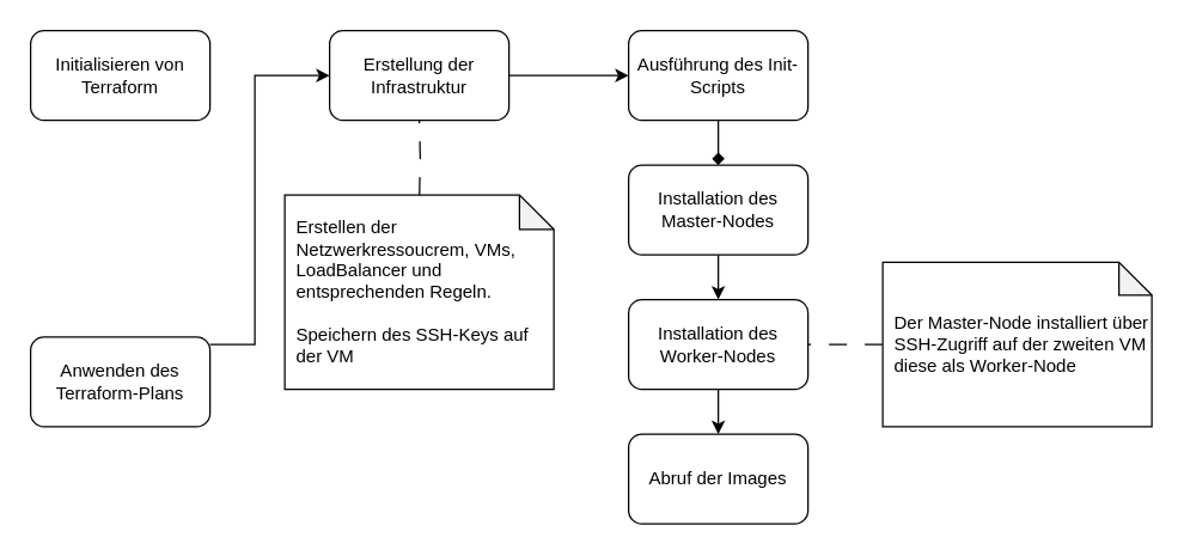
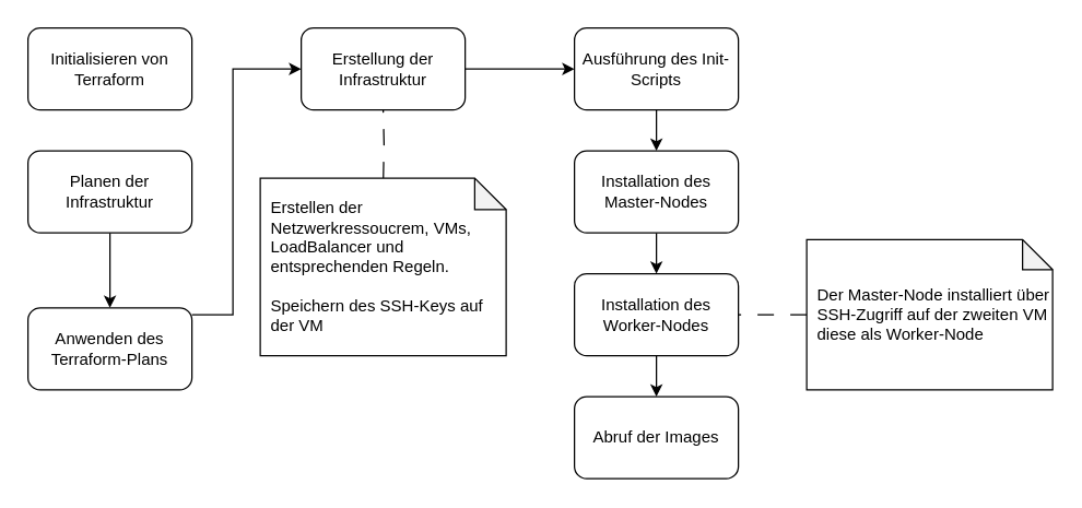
  <mxCell id="0" />
  <mxCell id="1" parent="0" />
  <mxCell id="2" value="Initialisieren von Terraform" style="rounded=1;whiteSpace=wrap;html=1;" parent="1" vertex="1"><mxGeometry x="20" y="20" width="120" height="60" as="geometry" /></mxCell>
  <mxCell id="3" value="Abruf der Images" style="rounded=1;whiteSpace=wrap;html=1;" parent="1" vertex="1"><mxGeometry x="420" y="290" width="120" height="60" as="geometry" /></mxCell>
- <mxCell id="4" style="edgeStyle=orthogonalEdgeStyle;rounded=0;orthogonalLoop=1;jettySize=auto;html=1;endArrow=diamond;" parent="1" source="5" target="7" edge="1"><mxGeometry relative="1" as="geometry"><mxPoint x="630" y="50" as="targetPoint" /></mxGeometry></mxCell>
+ <mxCell id="4" style="edgeStyle=orthogonalEdgeStyle;rounded=0;orthogonalLoop=1;jettySize=auto;html=1;" parent="1" source="5" target="7" edge="1"><mxGeometry relative="1" as="geometry"><mxPoint x="630" y="50" as="targetPoint" /></mxGeometry></mxCell>
  <mxCell id="5" value="Ausführung des Init-Scripts" style="rounded=1;whiteSpace=wrap;html=1;" parent="1" vertex="1"><mxGeometry x="420" y="20" width="120" height="60" as="geometry" /></mxCell>
  <mxCell id="6" style="edgeStyle=orthogonalEdgeStyle;rounded=0;orthogonalLoop=1;jettySize=auto;html=1;" parent="1" source="7" target="9" edge="1"><mxGeometry relative="1" as="geometry"><mxPoint x="740" y="215" as="targetPoint" /></mxGeometry></mxCell>
  <mxCell id="7" value="Installation des Master-Nodes" style="rounded=1;whiteSpace=wrap;html=1;" parent="1" vertex="1"><mxGeometry x="420" y="110" width="120" height="60" as="geometry" /></mxCell>
  <mxCell id="8" style="edgeStyle=orthogonalEdgeStyle;rounded=0;orthogonalLoop=1;jettySize=auto;html=1;" parent="1" source="9" target="3" edge="1"><mxGeometry relative="1" as="geometry" /></mxCell>
  <mxCell id="9" value="Installation des Worker-Nodes" style="rounded=1;whiteSpace=wrap;html=1;" parent="1" vertex="1"><mxGeometry x="420" y="200" width="120" height="60" as="geometry" /></mxCell>
+ <mxCell id="10" style="edgeStyle=orthogonalEdgeStyle;rounded=0;orthogonalLoop=1;jettySize=auto;html=1;" parent="1" source="11" target="13" edge="1"><mxGeometry relative="1" as="geometry" /></mxCell>
+ <mxCell id="11" value="Planen der Infrastruktur" style="rounded=1;whiteSpace=wrap;html=1;" parent="1" vertex="1"><mxGeometry x="20" y="110" width="120" height="60" as="geometry" /></mxCell>
  <mxCell id="12" style="edgeStyle=orthogonalEdgeStyle;rounded=0;orthogonalLoop=1;jettySize=auto;html=1;" parent="1" source="13" target="15" edge="1"><mxGeometry relative="1" as="geometry"><Array as="points"><mxPoint x="170" y="230" /><mxPoint x="170" y="50" /></Array></mxGeometry></mxCell>
  <mxCell id="13" value="Anwenden des Terraform-Plans" style="rounded=1;whiteSpace=wrap;html=1;" parent="1" vertex="1"><mxGeometry x="20" y="225" width="120" height="60" as="geometry" /></mxCell>
  <mxCell id="14" style="edgeStyle=orthogonalEdgeStyle;rounded=0;orthogonalLoop=1;jettySize=auto;html=1;" parent="1" source="15" target="5" edge="1"><mxGeometry relative="1" as="geometry" /></mxCell>
  <mxCell id="15" value="Erstellung der Infrastruktur" style="rounded=1;whiteSpace=wrap;html=1;" parent="1" vertex="1"><mxGeometry x="220" y="20" width="120" height="60" as="geometry" /></mxCell>
  <mxCell id="16" style="edgeStyle=orthogonalEdgeStyle;rounded=0;orthogonalLoop=1;jettySize=auto;html=1;dashed=1;dashPattern=12 12;endArrow=none;endFill=0;" parent="1" target="15" edge="1"><mxGeometry relative="1" as="geometry"><mxPoint x="280.1" y="130" as="sourcePoint" /></mxGeometry></mxCell>
  <mxCell id="17" value="&lt;div&gt;Erstellen der Netzwerkressoucrem, VMs, LoadBalancer und entsprechenden Regeln.&lt;/div&gt;&lt;div&gt;&lt;br&gt;&lt;/div&gt;&lt;div&gt;Speichern des SSH-Keys auf der VM&lt;/div&gt;" style="shape=note;whiteSpace=wrap;html=1;backgroundOutline=1;darkOpacity=0.05;size=23;align=left;spacingTop=0;spacingLeft=6;strokeColor=default;verticalAlign=middle;fontFamily=Helvetica;fontSize=12;fontColor=default;fillColor=default;" parent="1" vertex="1"><mxGeometry x="190" y="130" width="180" height="130" as="geometry" /></mxCell>
  <mxCell id="18" style="edgeStyle=orthogonalEdgeStyle;rounded=0;orthogonalLoop=1;jettySize=auto;html=1;endArrow=none;endFill=0;dashed=1;dashPattern=12 12;" parent="1" source="19" target="9" edge="1"><mxGeometry relative="1" as="geometry" /></mxCell>
  <mxCell id="19" value="Der Master-Node installiert über SSH-Zugriff auf der zweiten VM diese als Worker-Node" style="shape=note;whiteSpace=wrap;html=1;backgroundOutline=1;darkOpacity=0.05;align=left;spacingLeft=6;strokeColor=default;verticalAlign=middle;fontFamily=Helvetica;fontSize=12;fontColor=default;fillColor=default;size=22;" parent="1" vertex="1"><mxGeometry x="590" y="175" width="180" height="110" as="geometry" /></mxCell>
